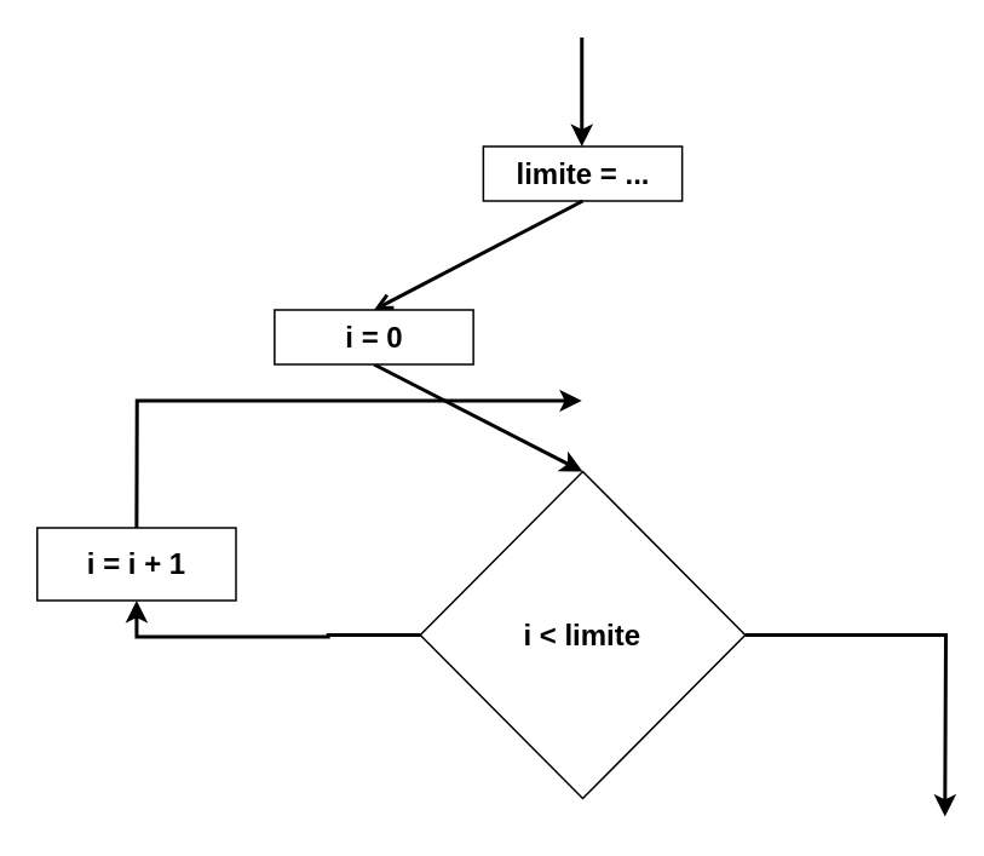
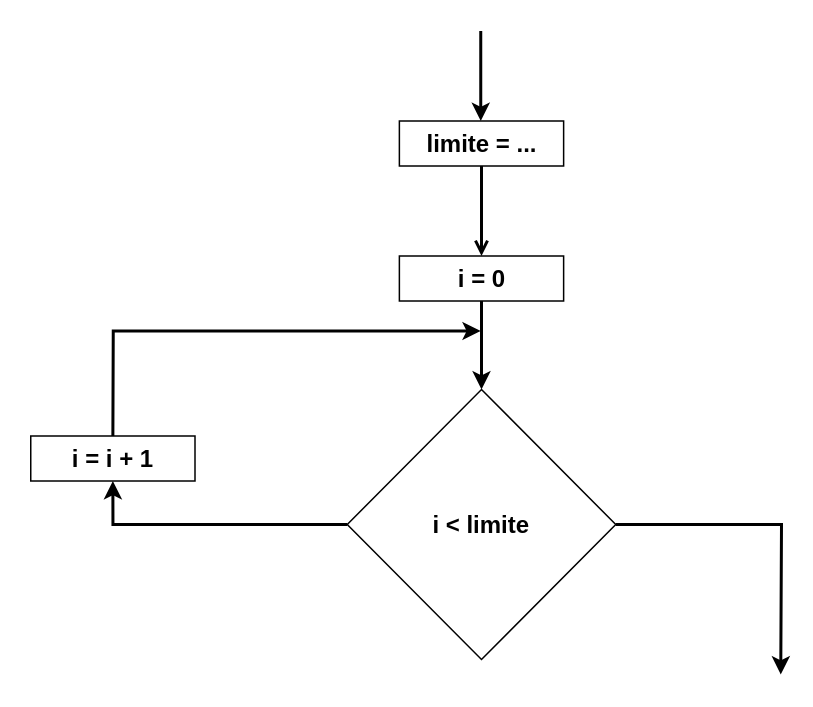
  <mxCell id="0" />
  <mxCell id="1" parent="0" />
  <mxCell id="2" style="edgeStyle=orthogonalEdgeStyle;rounded=0;orthogonalLoop=1;jettySize=auto;html=1;exitX=0;exitY=0.5;exitDx=0;exitDy=0;entryX=0.5;entryY=1;entryDx=0;entryDy=0;fontSize=16;strokeWidth=2;" edge="1" parent="1" source="3" target="9"><mxGeometry relative="1" as="geometry" /></mxCell>
  <mxCell id="3" value="&lt;b&gt;&lt;font style=&quot;font-size: 16px;&quot;&gt;i &amp;lt; limite&lt;/font&gt;&lt;/b&gt;" style="rhombus;whiteSpace=wrap;html=1;" vertex="1" parent="1"><mxGeometry x="231" y="259" width="179" height="180" as="geometry" /></mxCell>
  <mxCell id="4" style="edgeStyle=orthogonalEdgeStyle;rounded=0;orthogonalLoop=1;jettySize=auto;html=1;exitX=1;exitY=0.5;exitDx=0;exitDy=0;fontSize=16;strokeWidth=2;" edge="1" parent="1" source="3"><mxGeometry relative="1" as="geometry"><mxPoint x="520" y="449" as="targetPoint" /><mxPoint x="631" y="349" as="sourcePoint" /></mxGeometry></mxCell>
  <mxCell id="5" value="" style="endArrow=classic;html=1;rounded=0;strokeWidth=2;fontSize=16;entryX=0.5;entryY=0;entryDx=0;entryDy=0;exitX=0.5;exitY=1;exitDx=0;exitDy=0;" edge="1" parent="1" target="3" source="6"><mxGeometry width="50" height="50" relative="1" as="geometry"><mxPoint x="321" y="179" as="sourcePoint" /><mxPoint x="350" y="409" as="targetPoint" /></mxGeometry></mxCell>
- <mxCell id="6" value="&lt;b&gt;&lt;font style=&quot;font-size: 16px;&quot;&gt;i = 0&lt;/font&gt;&lt;/b&gt;" style="rounded=0;whiteSpace=wrap;html=1;" vertex="1" parent="1"><mxGeometry x="150.75" y="170" width="109.5" height="30" as="geometry" /></mxCell>
+ <mxCell id="6" value="&lt;b&gt;&lt;font style=&quot;font-size: 16px;&quot;&gt;i = 0&lt;/font&gt;&lt;/b&gt;" style="rounded=0;whiteSpace=wrap;html=1;" vertex="1" parent="1"><mxGeometry x="265.75" y="170" width="109.5" height="30" as="geometry" /></mxCell>
  <mxCell id="7" value="&lt;b&gt;&lt;font style=&quot;font-size: 16px;&quot;&gt;limite = ...&lt;/font&gt;&lt;/b&gt;" style="rounded=0;whiteSpace=wrap;html=1;" vertex="1" parent="1"><mxGeometry x="265.75" y="80" width="109.5" height="30" as="geometry" /></mxCell>
  <mxCell id="8" value="" style="endArrow=open;html=1;rounded=0;strokeWidth=2;fontSize=16;entryX=0.5;entryY=0;entryDx=0;entryDy=0;exitX=0.5;exitY=1;exitDx=0;exitDy=0;" edge="1" parent="1" source="7" target="6"><mxGeometry width="50" height="50" relative="1" as="geometry"><mxPoint x="330.5" y="210" as="sourcePoint" /><mxPoint x="330.5" y="269" as="targetPoint" /></mxGeometry></mxCell>
- <mxCell id="9" value="&lt;b&gt;&lt;font style=&quot;font-size: 16px;&quot;&gt;i = i + 1&lt;/font&gt;&lt;/b&gt;" style="rounded=0;whiteSpace=wrap;html=1;" vertex="1" parent="1"><mxGeometry x="20" y="290" width="109.5" height="40" as="geometry" /></mxCell>
+ <mxCell id="9" value="&lt;b&gt;&lt;font style=&quot;font-size: 16px;&quot;&gt;i = i + 1&lt;/font&gt;&lt;/b&gt;" style="rounded=0;whiteSpace=wrap;html=1;" vertex="1" parent="1"><mxGeometry x="20" y="290" width="109.5" height="30" as="geometry" /></mxCell>
  <mxCell id="10" value="" style="endArrow=classic;html=1;rounded=0;strokeWidth=2;fontSize=16;exitX=0.5;exitY=0;exitDx=0;exitDy=0;" edge="1" parent="1" source="9"><mxGeometry width="50" height="50" relative="1" as="geometry"><mxPoint x="330.5" y="210" as="sourcePoint" /><mxPoint x="320" y="220" as="targetPoint" /><Array as="points"><mxPoint x="75" y="220" /></Array></mxGeometry></mxCell>
  <mxCell id="11" value="" style="endArrow=classic;html=1;rounded=0;strokeWidth=2;fontSize=16;entryX=0.5;entryY=0;entryDx=0;entryDy=0;exitX=0.5;exitY=1;exitDx=0;exitDy=0;" edge="1" parent="1"><mxGeometry width="50" height="50" relative="1" as="geometry"><mxPoint x="320" y="20" as="sourcePoint" /><mxPoint x="320" y="80" as="targetPoint" /></mxGeometry></mxCell>
